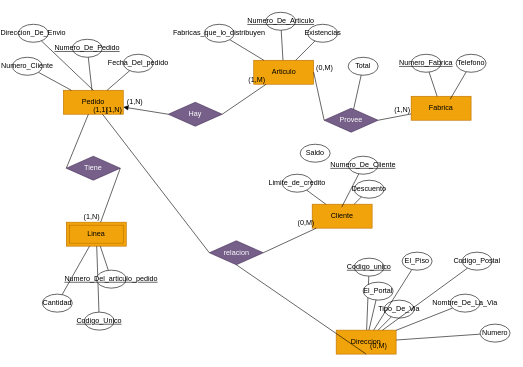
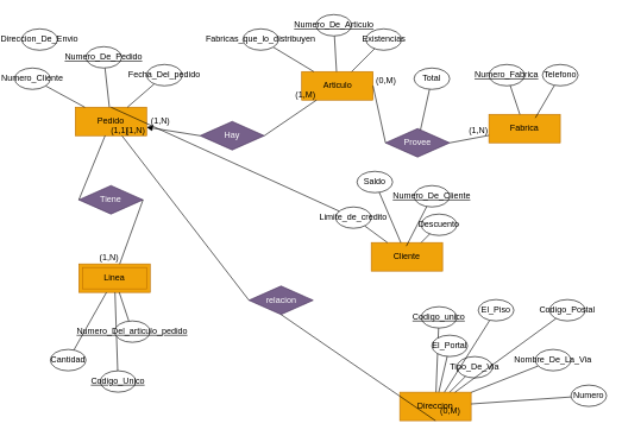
  <mxCell id="0" />
  <mxCell id="1" parent="0" />
  <mxCell id="2" value="Cliente" style="whiteSpace=wrap;html=1;align=center;fillColor=#f0a30a;strokeColor=#BD7000;fontColor=#000000;" parent="1" vertex="1"><mxGeometry x="520" y="340" width="100" height="40" as="geometry" /></mxCell>
  <mxCell id="3" value="Linea" style="shape=ext;margin=3;double=1;whiteSpace=wrap;html=1;align=center;fillColor=#f0a30a;fontColor=#000000;strokeColor=#BD7000;" parent="1" vertex="1"><mxGeometry x="110" y="370" width="100" height="40" as="geometry" /></mxCell>
  <mxCell id="4" value="Articulo" style="whiteSpace=wrap;html=1;align=center;fillColor=#f0a30a;strokeColor=#BD7000;fontColor=#000000;" parent="1" vertex="1"><mxGeometry x="422.5" y="100" width="100" height="40" as="geometry" /></mxCell>
  <mxCell id="5" value="Pedido" style="whiteSpace=wrap;html=1;align=center;fillColor=#f0a30a;strokeColor=#BD7000;fontColor=#000000;" parent="1" vertex="1"><mxGeometry x="105" y="150" width="100" height="40" as="geometry" /></mxCell>
  <mxCell id="6" value="Fabrica" style="whiteSpace=wrap;html=1;align=center;fillColor=#f0a30a;strokeColor=#BD7000;fontColor=#000000;" parent="1" vertex="1"><mxGeometry x="685" y="160" width="100" height="40" as="geometry" /></mxCell>
  <mxCell id="7" value="" style="endArrow=none;html=1;rounded=0;" parent="1" target="8" edge="1"><mxGeometry relative="1" as="geometry"><mxPoint x="569.196" y="345" as="sourcePoint" /><mxPoint x="565.58" y="254.996" as="targetPoint" /></mxGeometry></mxCell>
  <mxCell id="8" value="&lt;u&gt;Numero_De_Cliente&lt;/u&gt;" style="ellipse;whiteSpace=wrap;html=1;align=center;" parent="1" vertex="1"><mxGeometry x="580" y="260" width="50" height="30" as="geometry" /></mxCell>
+ <mxCell id="9" value="" style="endArrow=none;html=1;rounded=0;" parent="1" source="2" target="10" edge="1"><mxGeometry relative="1" as="geometry"><mxPoint x="620" y="255" as="sourcePoint" /><mxPoint x="680" y="255" as="targetPoint" /></mxGeometry></mxCell>
  <mxCell id="10" value="Saldo" style="ellipse;whiteSpace=wrap;html=1;align=center;" parent="1" vertex="1"><mxGeometry x="500" y="240" width="50" height="30" as="geometry" /></mxCell>
  <mxCell id="11" value="" style="endArrow=none;html=1;rounded=0;" parent="1" source="2" target="12" edge="1"><mxGeometry relative="1" as="geometry"><mxPoint x="620" y="255" as="sourcePoint" /><mxPoint x="680" y="255" as="targetPoint" /></mxGeometry></mxCell>
  <mxCell id="12" value="Limite_de_credito" style="ellipse;whiteSpace=wrap;html=1;align=center;" parent="1" vertex="1"><mxGeometry x="470" y="290" width="50" height="30" as="geometry" /></mxCell>
  <mxCell id="13" value="" style="endArrow=none;html=1;rounded=0;" parent="1" source="2" target="14" edge="1"><mxGeometry relative="1" as="geometry"><mxPoint x="700" y="275" as="sourcePoint" /><mxPoint x="760" y="275" as="targetPoint" /></mxGeometry></mxCell>
  <mxCell id="14" value="Descuento" style="ellipse;whiteSpace=wrap;html=1;align=center;" parent="1" vertex="1"><mxGeometry x="590" y="300" width="50" height="30" as="geometry" /></mxCell>
  <mxCell id="15" value="Direccion" style="whiteSpace=wrap;html=1;align=center;fillColor=#f0a30a;strokeColor=#BD7000;fontColor=#000000;" parent="1" vertex="1"><mxGeometry x="560" y="550" width="100" height="40" as="geometry" /></mxCell>
  <mxCell id="16" value="" style="endArrow=none;html=1;rounded=0;" parent="1" source="15" target="17" edge="1"><mxGeometry relative="1" as="geometry"><mxPoint x="560" y="575" as="sourcePoint" /><mxPoint x="620" y="575" as="targetPoint" /></mxGeometry></mxCell>
  <mxCell id="17" value="&lt;u&gt;Codigo_unico&lt;/u&gt;" style="ellipse;whiteSpace=wrap;html=1;align=center;" parent="1" vertex="1"><mxGeometry x="590" y="430" width="50" height="30" as="geometry" /></mxCell>
  <mxCell id="18" value="" style="endArrow=none;html=1;rounded=0;" parent="1" source="15" target="19" edge="1"><mxGeometry relative="1" as="geometry"><mxPoint x="490" y="655" as="sourcePoint" /><mxPoint x="550" y="655" as="targetPoint" /></mxGeometry></mxCell>
  <mxCell id="19" value="Tipo_De_Via" style="ellipse;whiteSpace=wrap;html=1;align=center;" parent="1" vertex="1"><mxGeometry x="640" y="500" width="50" height="30" as="geometry" /></mxCell>
  <mxCell id="20" value="" style="endArrow=none;html=1;rounded=0;" parent="1" source="15" target="21" edge="1"><mxGeometry relative="1" as="geometry"><mxPoint x="490" y="655" as="sourcePoint" /><mxPoint x="550" y="655" as="targetPoint" /></mxGeometry></mxCell>
  <mxCell id="21" value="Nombre_De_La_Via" style="ellipse;whiteSpace=wrap;html=1;align=center;" parent="1" vertex="1"><mxGeometry x="750" y="490" width="50" height="30" as="geometry" /></mxCell>
  <mxCell id="22" value="" style="endArrow=none;html=1;rounded=0;" parent="1" source="15" target="23" edge="1"><mxGeometry relative="1" as="geometry"><mxPoint x="490" y="655" as="sourcePoint" /><mxPoint x="550" y="655" as="targetPoint" /></mxGeometry></mxCell>
  <mxCell id="23" value="Numero" style="ellipse;whiteSpace=wrap;html=1;align=center;" parent="1" vertex="1"><mxGeometry x="800" y="540" width="50" height="30" as="geometry" /></mxCell>
  <mxCell id="24" value="Tiene" style="shape=rhombus;perimeter=rhombusPerimeter;whiteSpace=wrap;html=1;align=center;fillColor=#76608a;fontColor=#ffffff;strokeColor=#432D57;" parent="1" vertex="1"><mxGeometry x="110" y="260" width="90" height="40" as="geometry" /></mxCell>
  <mxCell id="25" value="" style="endArrow=none;html=1;rounded=0;exitX=0;exitY=0.5;exitDx=0;exitDy=0;" parent="1" source="24" target="5" edge="1"><mxGeometry relative="1" as="geometry"><mxPoint x="47" y="140" as="sourcePoint" /><mxPoint x="0" y="170" as="targetPoint" /></mxGeometry></mxCell>
  <mxCell id="26" value="(1,1)" style="resizable=0;html=1;whiteSpace=wrap;align=right;verticalAlign=bottom;" parent="25" connectable="0" vertex="1"><mxGeometry x="1" relative="1" as="geometry"><mxPoint x="34" as="offset" /></mxGeometry></mxCell>
  <mxCell id="27" value="" style="endArrow=none;html=1;rounded=0;exitX=1;exitY=0.5;exitDx=0;exitDy=0;" parent="1" source="24" target="3" edge="1"><mxGeometry relative="1" as="geometry"><mxPoint x="47" y="140" as="sourcePoint" /><mxPoint x="220" y="170" as="targetPoint" /></mxGeometry></mxCell>
  <mxCell id="28" value="(1,N)" style="resizable=0;html=1;whiteSpace=wrap;align=right;verticalAlign=bottom;" parent="27" connectable="0" vertex="1"><mxGeometry x="1" relative="1" as="geometry"><mxPoint as="offset" /></mxGeometry></mxCell>
  <mxCell id="29" value="" style="endArrow=none;html=1;rounded=0;" parent="1" source="15" target="30" edge="1"><mxGeometry relative="1" as="geometry"><mxPoint x="650" y="655" as="sourcePoint" /><mxPoint x="710" y="655" as="targetPoint" /></mxGeometry></mxCell>
  <mxCell id="30" value="El_Piso" style="ellipse;whiteSpace=wrap;html=1;align=center;" parent="1" vertex="1"><mxGeometry x="670" y="420" width="50" height="30" as="geometry" /></mxCell>
  <mxCell id="31" value="" style="endArrow=none;html=1;rounded=0;" parent="1" source="15" target="32" edge="1"><mxGeometry relative="1" as="geometry"><mxPoint x="640" y="745" as="sourcePoint" /><mxPoint x="700" y="745" as="targetPoint" /></mxGeometry></mxCell>
  <mxCell id="32" value="El_Portal" style="ellipse;whiteSpace=wrap;html=1;align=center;" parent="1" vertex="1"><mxGeometry x="605" y="470" width="50" height="30" as="geometry" /></mxCell>
  <mxCell id="33" value="" style="endArrow=none;html=1;rounded=0;" parent="1" source="15" target="34" edge="1"><mxGeometry relative="1" as="geometry"><mxPoint x="462.5" y="685" as="sourcePoint" /><mxPoint x="522.5" y="685" as="targetPoint" /></mxGeometry></mxCell>
  <mxCell id="34" value="Codigo_Postal" style="ellipse;whiteSpace=wrap;html=1;align=center;" parent="1" vertex="1"><mxGeometry x="770" y="420" width="50" height="30" as="geometry" /></mxCell>
  <mxCell id="35" value="" style="endArrow=none;html=1;rounded=0;exitX=0.651;exitY=0.125;exitDx=0;exitDy=0;exitPerimeter=0;" parent="1" source="6" target="36" edge="1"><mxGeometry relative="1" as="geometry"><mxPoint x="335" y="-95" as="sourcePoint" /><mxPoint x="395" y="-95" as="targetPoint" /></mxGeometry></mxCell>
  <mxCell id="36" value="Telefono" style="ellipse;whiteSpace=wrap;html=1;align=center;" parent="1" vertex="1"><mxGeometry x="760" y="90" width="50" height="30" as="geometry" /></mxCell>
  <mxCell id="37" value="" style="endArrow=none;html=1;rounded=0;" parent="1" source="4" target="38" edge="1"><mxGeometry relative="1" as="geometry"><mxPoint x="167.5" y="115" as="sourcePoint" /><mxPoint x="227.5" y="115" as="targetPoint" /></mxGeometry></mxCell>
  <mxCell id="38" value="&lt;u&gt;Numero_De_Articulo&lt;/u&gt;" style="ellipse;whiteSpace=wrap;html=1;align=center;" parent="1" vertex="1"><mxGeometry x="442.5" y="20" width="50" height="30" as="geometry" /></mxCell>
  <mxCell id="39" value="" style="endArrow=none;html=1;rounded=0;" parent="1" source="4" target="40" edge="1"><mxGeometry relative="1" as="geometry"><mxPoint x="72.5" y="10" as="sourcePoint" /><mxPoint x="122.5" y="-95" as="targetPoint" /></mxGeometry></mxCell>
  <mxCell id="40" value="Fabricas_que_lo_distribuyen" style="ellipse;whiteSpace=wrap;html=1;align=center;" parent="1" vertex="1"><mxGeometry x="340" y="40" width="50" height="30" as="geometry" /></mxCell>
  <mxCell id="41" value="" style="endArrow=none;html=1;rounded=0;" parent="1" source="4" target="42" edge="1"><mxGeometry relative="1" as="geometry"><mxPoint x="642.5" y="-135" as="sourcePoint" /><mxPoint x="702.5" y="-135" as="targetPoint" /></mxGeometry></mxCell>
  <mxCell id="42" value="Existencias" style="ellipse;whiteSpace=wrap;html=1;align=center;" parent="1" vertex="1"><mxGeometry x="512.5" y="40" width="50" height="30" as="geometry" /></mxCell>
  <mxCell id="43" value="" style="endArrow=none;html=1;rounded=0;" parent="1" source="6" target="44" edge="1"><mxGeometry relative="1" as="geometry"><mxPoint x="745" y="75" as="sourcePoint" /><mxPoint x="805" y="75" as="targetPoint" /></mxGeometry></mxCell>
  <mxCell id="44" value="&lt;u&gt;Numero_Fabrica&lt;/u&gt;" style="ellipse;whiteSpace=wrap;html=1;align=center;" parent="1" vertex="1"><mxGeometry x="685" y="90" width="50" height="30" as="geometry" /></mxCell>
  <mxCell id="45" value="" style="endArrow=none;html=1;rounded=0;" parent="1" source="5" target="46" edge="1"><mxGeometry relative="1" as="geometry"><mxPoint x="280" y="185" as="sourcePoint" /><mxPoint x="340" y="185" as="targetPoint" /></mxGeometry></mxCell>
  <mxCell id="46" value="&lt;u&gt;Numero_De_Pedido&lt;/u&gt;" style="ellipse;whiteSpace=wrap;html=1;align=center;" parent="1" vertex="1"><mxGeometry x="120" y="65" width="50" height="30" as="geometry" /></mxCell>
  <mxCell id="47" value="" style="endArrow=none;html=1;rounded=0;" parent="1" source="5" target="48" edge="1"><mxGeometry relative="1" as="geometry"><mxPoint x="280" y="185" as="sourcePoint" /><mxPoint x="340" y="185" as="targetPoint" /></mxGeometry></mxCell>
  <mxCell id="48" value="Numero_Cliente" style="ellipse;whiteSpace=wrap;html=1;align=center;" parent="1" vertex="1"><mxGeometry x="20" y="95" width="50" height="30" as="geometry" /></mxCell>
- <mxCell id="49" value="" style="endArrow=none;html=1;rounded=0;exitX=0.5;exitY=0;exitDx=0;exitDy=0;" parent="1" source="5" target="50" edge="1"><mxGeometry relative="1" as="geometry"><mxPoint x="280" y="185" as="sourcePoint" /><mxPoint x="340" y="185" as="targetPoint" /></mxGeometry></mxCell>
+ <mxCell id="49" value="" style="endArrow=none;html=1;rounded=0;exitX=0.5;exitY=0;exitDx=0;exitDy=0;" parent="1" source="5" target="12" edge="1"><mxGeometry relative="1" as="geometry"><mxPoint x="280" y="185" as="sourcePoint" /><mxPoint x="340" y="185" as="targetPoint" /></mxGeometry></mxCell>
  <mxCell id="50" value="Direccion_De_Envio" style="ellipse;whiteSpace=wrap;html=1;align=center;" parent="1" vertex="1"><mxGeometry x="30" y="40" width="50" height="30" as="geometry" /></mxCell>
  <mxCell id="51" value="" style="endArrow=none;html=1;rounded=0;" parent="1" source="5" target="52" edge="1"><mxGeometry relative="1" as="geometry"><mxPoint x="280" y="185" as="sourcePoint" /><mxPoint x="340" y="185" as="targetPoint" /></mxGeometry></mxCell>
  <mxCell id="52" value="Fecha_Del_pedido" style="ellipse;whiteSpace=wrap;html=1;align=center;" parent="1" vertex="1"><mxGeometry x="205" y="90" width="50" height="30" as="geometry" /></mxCell>
  <mxCell id="53" value="" style="endArrow=none;html=1;rounded=0;" parent="1" source="3" target="54" edge="1"><mxGeometry relative="1" as="geometry"><mxPoint x="280" y="265" as="sourcePoint" /><mxPoint x="340" y="265" as="targetPoint" /></mxGeometry></mxCell>
  <mxCell id="54" value="&lt;u&gt;Codigo_Unico&lt;/u&gt;" style="ellipse;whiteSpace=wrap;html=1;align=center;" parent="1" vertex="1"><mxGeometry x="140" y="520" width="50" height="30" as="geometry" /></mxCell>
  <mxCell id="55" value="" style="endArrow=none;html=1;rounded=0;" parent="1" source="3" target="56" edge="1"><mxGeometry relative="1" as="geometry"><mxPoint x="280" y="265" as="sourcePoint" /><mxPoint x="340" y="265" as="targetPoint" /></mxGeometry></mxCell>
  <mxCell id="56" value="Cantidad" style="ellipse;whiteSpace=wrap;html=1;align=center;" parent="1" vertex="1"><mxGeometry x="70" y="490" width="50" height="30" as="geometry" /></mxCell>
  <mxCell id="57" value="" style="endArrow=none;html=1;rounded=0;" parent="1" source="3" target="58" edge="1"><mxGeometry relative="1" as="geometry"><mxPoint x="280" y="265" as="sourcePoint" /><mxPoint x="340" y="265" as="targetPoint" /></mxGeometry></mxCell>
  <mxCell id="58" value="&lt;u&gt;Numero_Del_articulo_pedido&lt;/u&gt;" style="ellipse;whiteSpace=wrap;html=1;align=center;" parent="1" vertex="1"><mxGeometry x="160" y="450" width="50" height="30" as="geometry" /></mxCell>
  <mxCell id="59" value="Hay" style="shape=rhombus;perimeter=rhombusPerimeter;whiteSpace=wrap;html=1;align=center;fillColor=#76608a;fontColor=#ffffff;strokeColor=#432D57;" parent="1" vertex="1"><mxGeometry x="280" y="170" width="90" height="40" as="geometry" /></mxCell>
  <mxCell id="60" value="" style="endArrow=block;html=1;rounded=0;exitX=0;exitY=0.5;exitDx=0;exitDy=0;" parent="1" source="59" target="5" edge="1"><mxGeometry relative="1" as="geometry"><mxPoint x="257" y="20" as="sourcePoint" /><mxPoint x="210" y="50" as="targetPoint" /></mxGeometry></mxCell>
  <mxCell id="61" value="(1,N)" style="resizable=0;html=1;whiteSpace=wrap;align=right;verticalAlign=bottom;" parent="60" connectable="0" vertex="1"><mxGeometry x="1" relative="1" as="geometry"><mxPoint x="34" as="offset" /></mxGeometry></mxCell>
  <mxCell id="62" value="" style="endArrow=none;html=1;rounded=0;exitX=1;exitY=0.5;exitDx=0;exitDy=0;" parent="1" source="59" target="4" edge="1"><mxGeometry relative="1" as="geometry"><mxPoint x="257" y="20" as="sourcePoint" /><mxPoint x="430" y="50" as="targetPoint" /></mxGeometry></mxCell>
  <mxCell id="63" value="(1,M)" style="resizable=0;html=1;whiteSpace=wrap;align=right;verticalAlign=bottom;" parent="62" connectable="0" vertex="1"><mxGeometry x="1" relative="1" as="geometry"><mxPoint as="offset" /></mxGeometry></mxCell>
  <mxCell id="64" value="Provee" style="shape=rhombus;perimeter=rhombusPerimeter;whiteSpace=wrap;html=1;align=center;fillColor=#76608a;fontColor=#ffffff;strokeColor=#432D57;" parent="1" vertex="1"><mxGeometry x="540" y="180" width="90" height="40" as="geometry" /></mxCell>
  <mxCell id="65" value="" style="endArrow=none;html=1;rounded=0;exitX=0;exitY=0.5;exitDx=0;exitDy=0;entryX=1;entryY=0.5;entryDx=0;entryDy=0;" parent="1" source="64" target="4" edge="1"><mxGeometry relative="1" as="geometry"><mxPoint x="467" y="120" as="sourcePoint" /><mxPoint x="420" y="150" as="targetPoint" /></mxGeometry></mxCell>
  <mxCell id="66" value="(0,M)" style="resizable=0;html=1;whiteSpace=wrap;align=right;verticalAlign=bottom;" parent="65" connectable="0" vertex="1"><mxGeometry x="1" relative="1" as="geometry"><mxPoint x="34" as="offset" /></mxGeometry></mxCell>
  <mxCell id="67" value="" style="endArrow=none;html=1;rounded=0;exitX=1;exitY=0.5;exitDx=0;exitDy=0;" parent="1" source="64" target="6" edge="1"><mxGeometry relative="1" as="geometry"><mxPoint x="467" y="120" as="sourcePoint" /><mxPoint x="640" y="150" as="targetPoint" /></mxGeometry></mxCell>
  <mxCell id="68" value="(1,N)" style="resizable=0;html=1;whiteSpace=wrap;align=right;verticalAlign=bottom;" parent="67" connectable="0" vertex="1"><mxGeometry x="1" relative="1" as="geometry"><mxPoint as="offset" /></mxGeometry></mxCell>
  <mxCell id="69" value="relacion" style="shape=rhombus;perimeter=rhombusPerimeter;whiteSpace=wrap;html=1;align=center;fillColor=#76608a;fontColor=#ffffff;strokeColor=#432D57;" parent="1" vertex="1"><mxGeometry x="348.5" y="401" width="90" height="40" as="geometry" /></mxCell>
  <mxCell id="70" value="" style="endArrow=none;html=1;rounded=0;exitX=0;exitY=0.5;exitDx=0;exitDy=0;" parent="1" source="69" target="5" edge="1"><mxGeometry relative="1" as="geometry"><mxPoint x="356.5" y="391" as="sourcePoint" /><mxPoint x="259.5" y="421" as="targetPoint" /></mxGeometry></mxCell>
  <mxCell id="71" value="(1,N)" style="resizable=0;html=1;whiteSpace=wrap;align=right;verticalAlign=bottom;" parent="70" connectable="0" vertex="1"><mxGeometry x="1" relative="1" as="geometry"><mxPoint x="34" as="offset" /></mxGeometry></mxCell>
- <mxCell id="72" value="" style="endArrow=none;html=1;rounded=0;exitX=1;exitY=0.5;exitDx=0;exitDy=0;" parent="1" source="69" target="2" edge="1"><mxGeometry relative="1" as="geometry"><mxPoint x="422.5" y="421" as="sourcePoint" /><mxPoint x="522.5" y="421" as="targetPoint" /></mxGeometry></mxCell>
- <mxCell id="73" value="(0,M)" style="resizable=0;html=1;whiteSpace=wrap;align=right;verticalAlign=bottom;" parent="72" connectable="0" vertex="1"><mxGeometry x="1" relative="1" as="geometry"><mxPoint x="-1" as="offset" /></mxGeometry></mxCell>
  <mxCell id="74" value="" style="endArrow=none;html=1;rounded=0;exitX=0.5;exitY=1;exitDx=0;exitDy=0;entryX=0.5;entryY=1;entryDx=0;entryDy=0;" parent="1" source="69" target="15" edge="1"><mxGeometry relative="1" as="geometry"><mxPoint x="488.5" y="501" as="sourcePoint" /><mxPoint x="393.5" y="500" as="targetPoint" /></mxGeometry></mxCell>
  <mxCell id="75" value="(0,M)" style="resizable=0;html=1;whiteSpace=wrap;align=right;verticalAlign=bottom;" parent="74" connectable="0" vertex="1"><mxGeometry x="1" relative="1" as="geometry"><mxPoint x="36" y="-6" as="offset" /></mxGeometry></mxCell>
  <mxCell id="76" value="" style="endArrow=none;html=1;rounded=0;" edge="1" target="77" parent="1" source="64"><mxGeometry relative="1" as="geometry"><mxPoint x="480" y="-5" as="sourcePoint" /><mxPoint x="540" y="-5" as="targetPoint" /></mxGeometry></mxCell>
  <mxCell id="77" value="Total" style="ellipse;whiteSpace=wrap;html=1;align=center;" vertex="1" parent="1"><mxGeometry x="580" y="95" width="50" height="30" as="geometry" /></mxCell>
